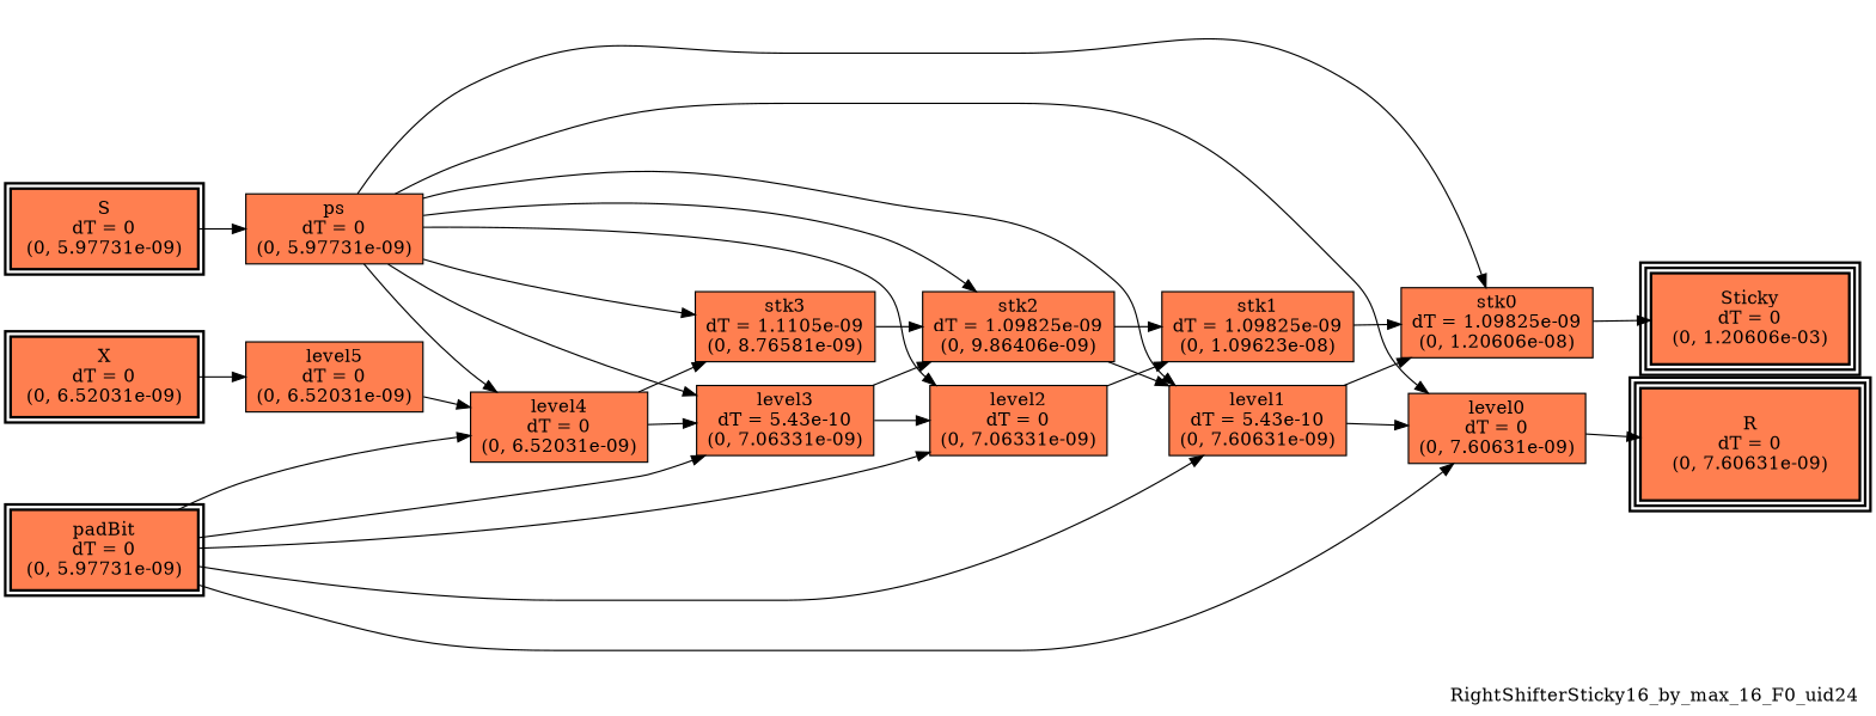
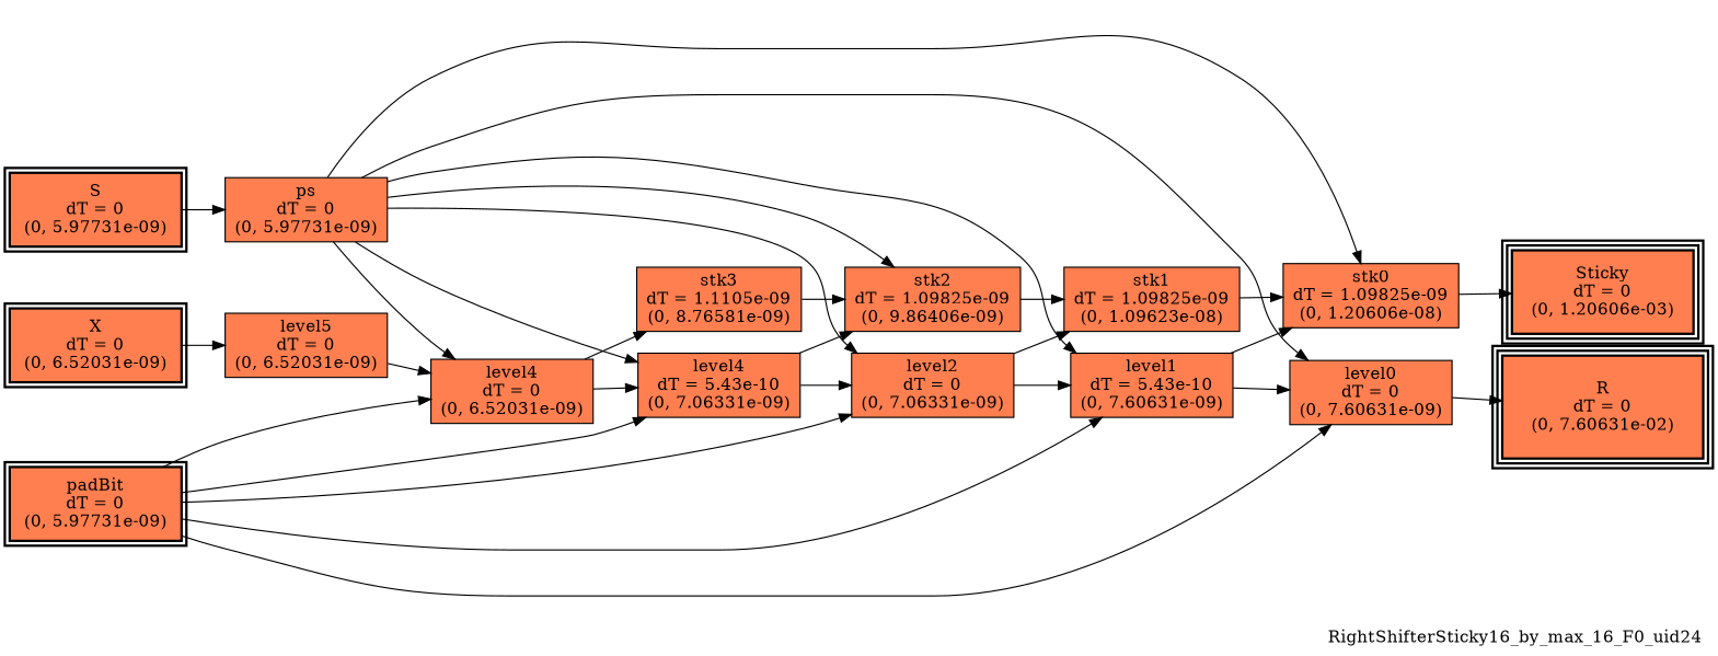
  digraph {
    label=RightShifterSticky16_by_max_16_F0_uid24
    labeljust=right
    labelloc=bottom
    nodesep=0.25
    rankdir=LR
    ranksep=0.5
    node [color=black fillcolor=coral peripheries=1 shape=box style=filled]
    edge [arrowhead=normal arrowsize=1.0 arrowtail=normal color=black dir=forward]
    n1 [label="X\ndT = 0\n(0, 6.52031e-09)" peripheries=2 style="bold, filled"]
    n2 [label="S\ndT = 0\n(0, 5.97731e-09)" peripheries=2 style="bold, filled"]
    n3 [label="padBit\ndT = 0\n(0, 5.97731e-09)" peripheries=2 style="bold, filled"]
-   n4 [label="R\ndT = 0\n(0, 7.60631e-09)" peripheries=3 style="bold, filled"]
+   n4 [label="R\ndT = 0\n(0, 7.60631e-02)" peripheries=3 style="bold, filled"]
    n5 [label="Sticky\ndT = 0\n(0, 1.20606e-03)" peripheries=3 style="bold, filled"]
    n6 [label="level5\ndT = 0\n(0, 6.52031e-09)"]
    n7 [label="ps\ndT = 0\n(0, 5.97731e-09)"]
    n8 [label="level4\ndT = 0\n(0, 6.52031e-09)"]
-   n9 [label="level3\ndT = 5.43e-10\n(0, 7.06331e-09)"]
+   n9 [label="level4\ndT = 5.43e-10\n(0, 7.06331e-09)"]
    n10 [label="level2\ndT = 0\n(0, 7.06331e-09)"]
    n11 [label="level1\ndT = 5.43e-10\n(0, 7.60631e-09)"]
    n12 [label="level0\ndT = 0\n(0, 7.60631e-09)"]
    n13 [label="stk3\ndT = 1.1105e-09\n(0, 8.76581e-09)"]
    n14 [label="stk2\ndT = 1.09825e-09\n(0, 9.86406e-09)"]
    n15 [label="stk0\ndT = 1.09825e-09\n(0, 1.20606e-08)"]
    n16 [label="stk1\ndT = 1.09825e-09\n(0, 1.09623e-08)"]
    subgraph sub_1 {
      rank=same
      n1
      n2
      n3
    }
    subgraph sub_2 {
      rank=same
      n4
      n5
    }
    n1 -> n6
    n2 -> n7
    n3 -> n8
    n3 -> n9
    n3 -> n10
    n3 -> n11
    n3 -> n12
    n6 -> n8
    n7 -> n8
    n7 -> n9
    n7 -> n10
    n7 -> n11
    n7 -> n12
-   n7 -> n13
    n7 -> n14
    n7 -> n15
    n8 -> n9
    n8 -> n13
    n9 -> n10
    n9 -> n14
-   n14 -> n11
+   n10 -> n11
    n10 -> n16
    n11 -> n12
    n11 -> n15
    n12 -> n4
    n13 -> n14
    n14 -> n16
    n15 -> n5
    n16 -> n15
  }
